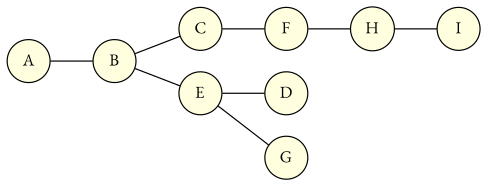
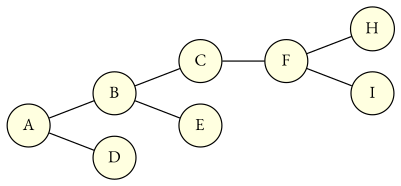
  graph {
    fontname="EB Garamond"
    rankdir=LR
    node [color=black fillcolor=lightyellow fontname="EB Garamond" shape=circle style=filled]
    edge [fontname="EB Garamond"]
    A
    B
    D
    C
    E
    F
-   G
    H
    I
    A -- B
-   E -- D
+   A -- D
    B -- C
    B -- E
    C -- F
-   E -- G
    F -- H
-   H -- I
+   F -- I
  }
